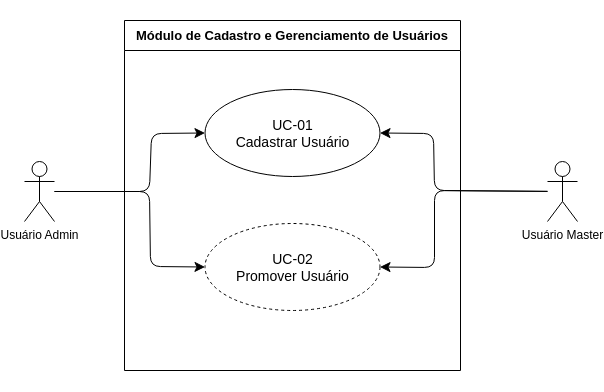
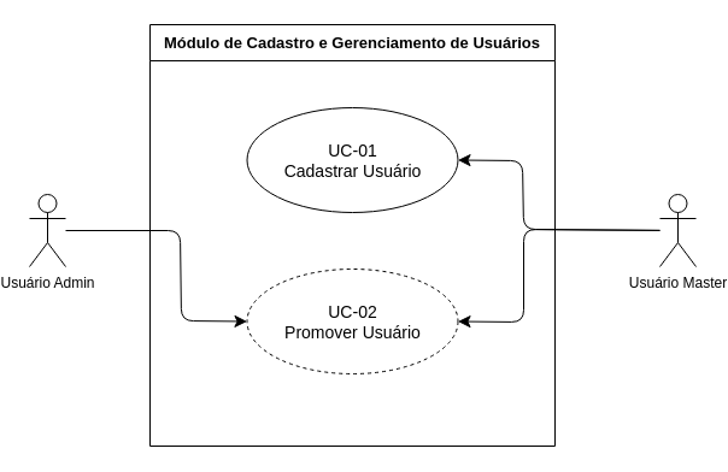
  <mxCell id="0" />
  <mxCell id="1" parent="0" />
  <mxCell id="2" value="&lt;font style=&quot;font-size: 13px;&quot;&gt;Módulo de Cadastro e Gerenciamento de Usuários&lt;/font&gt;" style="swimlane;whiteSpace=wrap;html=1;startSize=30;" vertex="1" parent="1"><mxGeometry x="120" y="20" width="336" height="350" as="geometry" /></mxCell>
  <mxCell id="3" value="UC-01&lt;br style=&quot;font-size: 14px;&quot;&gt;Cadastrar Usuário" style="ellipse;whiteSpace=wrap;html=1;fontSize=14;fontStyle=0" vertex="1" parent="2"><mxGeometry x="80.5" y="69" width="175" height="87" as="geometry" /></mxCell>
  <mxCell id="4" value="UC-02&lt;br style=&quot;font-size: 14px;&quot;&gt;Promover Usuário" style="ellipse;whiteSpace=wrap;html=1;fontSize=14;fontStyle=0;dashed=1;" vertex="1" parent="2"><mxGeometry x="80.5" y="203" width="175" height="87" as="geometry" /></mxCell>
  <mxCell id="5" style="edgeStyle=none;shape=connector;curved=0;rounded=1;orthogonalLoop=1;jettySize=auto;html=1;entryX=1;entryY=0.5;entryDx=0;entryDy=0;strokeColor=default;align=center;verticalAlign=middle;fontFamily=Helvetica;fontSize=12;fontColor=default;labelBackgroundColor=default;startSize=8;endArrow=classic;endSize=8;" edge="1" parent="1" source="7" target="3"><mxGeometry relative="1" as="geometry"><Array as="points"><mxPoint x="430" y="190" /><mxPoint x="429" y="133" /></Array></mxGeometry></mxCell>
  <mxCell id="6" style="edgeStyle=none;shape=connector;curved=0;rounded=1;orthogonalLoop=1;jettySize=auto;html=1;entryX=1;entryY=0.5;entryDx=0;entryDy=0;strokeColor=default;align=center;verticalAlign=middle;fontFamily=Helvetica;fontSize=12;fontColor=default;labelBackgroundColor=default;startSize=8;endArrow=classic;endSize=8;" edge="1" parent="1" source="7" target="4"><mxGeometry relative="1" as="geometry"><Array as="points"><mxPoint x="430" y="190" /><mxPoint x="430" y="267" /></Array></mxGeometry></mxCell>
  <mxCell id="7" value="Usuário Master" style="shape=umlActor;verticalLabelPosition=bottom;verticalAlign=top;html=1;outlineConnect=0;" vertex="1" parent="1"><mxGeometry x="543" y="161" width="30" height="60" as="geometry" /></mxCell>
- <mxCell id="8" style="edgeStyle=none;curved=0;rounded=1;orthogonalLoop=1;jettySize=auto;html=1;entryX=0;entryY=0.5;entryDx=0;entryDy=0;fontSize=12;startSize=8;endSize=8;strokeColor=default;" edge="1" parent="1" source="10" target="3"><mxGeometry relative="1" as="geometry"><Array as="points"><mxPoint x="145" y="191" /><mxPoint x="147" y="133" /></Array></mxGeometry></mxCell>
  <mxCell id="9" style="edgeStyle=none;shape=connector;curved=0;rounded=1;orthogonalLoop=1;jettySize=auto;html=1;entryX=0;entryY=0.5;entryDx=0;entryDy=0;strokeColor=default;align=center;verticalAlign=middle;fontFamily=Helvetica;fontSize=12;fontColor=default;labelBackgroundColor=default;startSize=8;endArrow=classic;endSize=8;" edge="1" parent="1" source="10" target="4"><mxGeometry relative="1" as="geometry"><Array as="points"><mxPoint x="145" y="191" /><mxPoint x="146" y="266" /></Array></mxGeometry></mxCell>
  <mxCell id="10" value="Usuário Admin" style="shape=umlActor;verticalLabelPosition=bottom;verticalAlign=top;html=1;outlineConnect=0;" vertex="1" parent="1"><mxGeometry x="20" y="161" width="30" height="60" as="geometry" /></mxCell>
